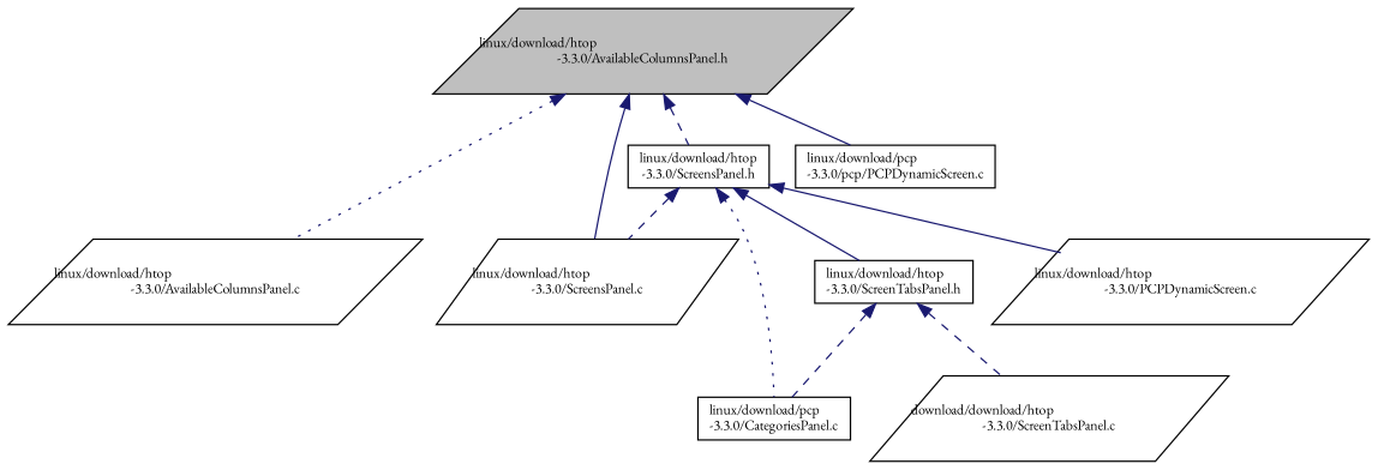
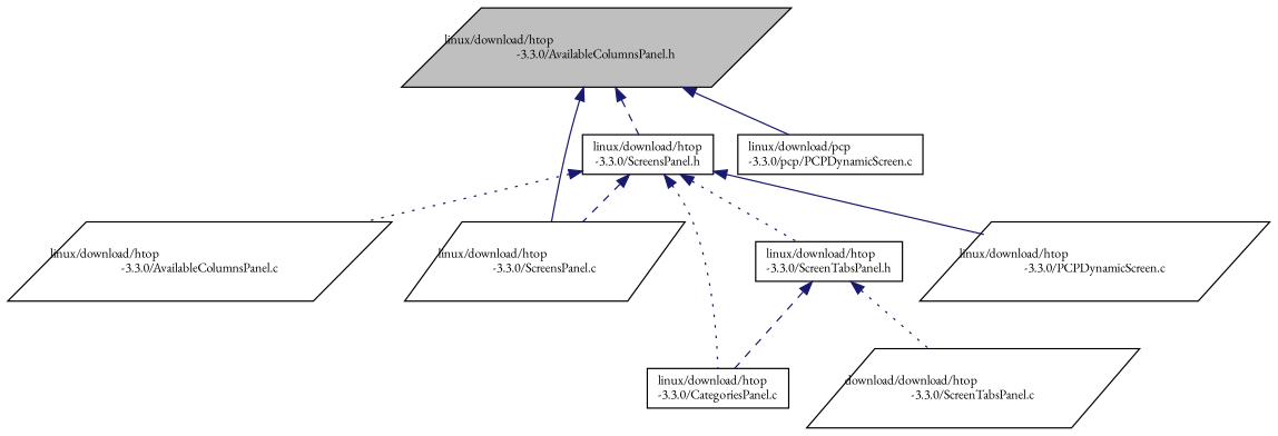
  digraph {
    fontname="EB Garamond"
    node [color=black fillcolor=white fontname="EB Garamond" fontsize=10 shape=parallelogram style=filled]
    edge [color=midnightblue dir=back fontname="EB Garamond" fontsize=10 labelfontname=Helvetica labelfontsize=10 style=dotted]
    n1 [fillcolor=grey75 fontcolor=black height=0.2 label="linux/download/htop\l-3.3.0/AvailableColumnsPanel.h" width=0.4]
    n2 [height=0.2 label="linux/download/htop\l-3.3.0/AvailableColumnsPanel.c" width=0.4]
    n3 [height=0.2 label="linux/download/htop\l-3.3.0/ScreensPanel.h" shape=box width=0.4]
    n4 [height=0.2 label="linux/download/htop\l-3.3.0/ScreensPanel.c" width=0.4]
    n5 [height=0.2 label="linux/download/pcp\l-3.3.0/pcp/PCPDynamicScreen.c" shape=box width=0.4]
-   n6 [height=0.2 label="linux/download/pcp\l-3.3.0/CategoriesPanel.c" shape=box width=0.4]
+   n6 [height=0.2 label="linux/download/htop\l-3.3.0/CategoriesPanel.c" shape=box width=0.4]
    n7 [height=0.2 label="linux/download/htop\l-3.3.0/ScreenTabsPanel.h" shape=box width=0.4]
    n8 [height=0.2 label="linux/download/htop\l-3.3.0/PCPDynamicScreen.c" width=0.4]
    n9 [height=0.2 label="download/download/htop\l-3.3.0/ScreenTabsPanel.c" width=0.4]
-   n1 -> n2
+   n3 -> n2
    n1 -> n3 [style=dashed]
    n1 -> n4 [style=solid]
    n1 -> n5 [style=solid]
    n3 -> n4 [style=dashed]
    n3 -> n6
-   n3 -> n7 [style=solid]
+   n3 -> n7
    n3 -> n8 [style=solid]
    n7 -> n6 [style=dashed]
-   n7 -> n9 [style=dashed]
+   n7 -> n9
  }
